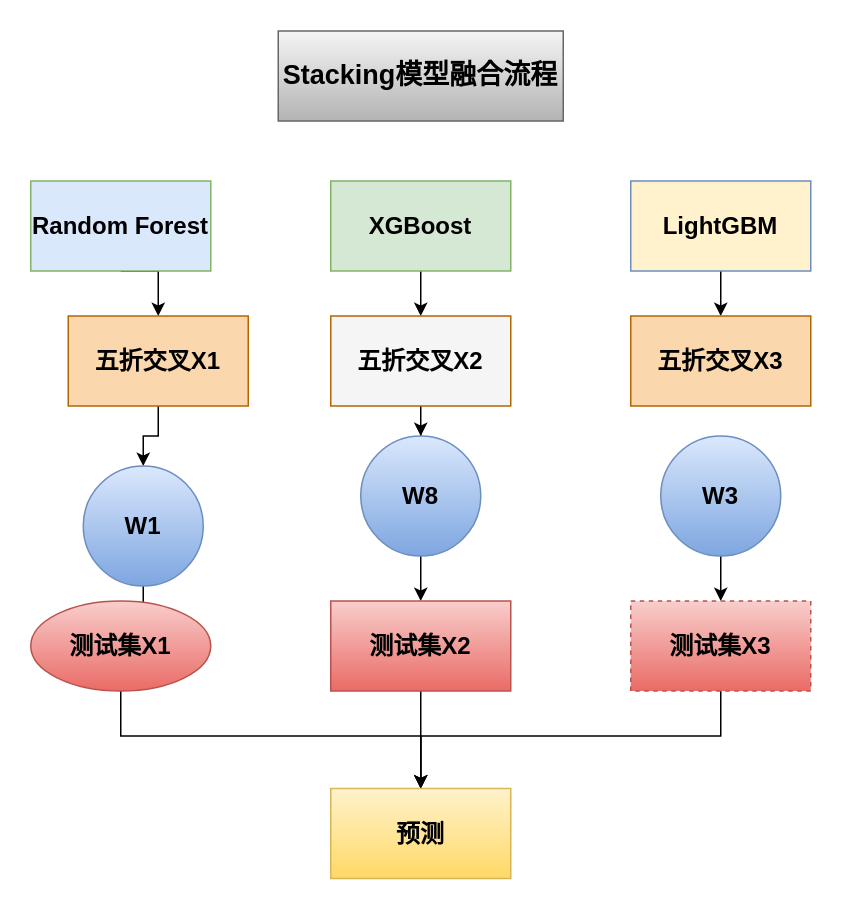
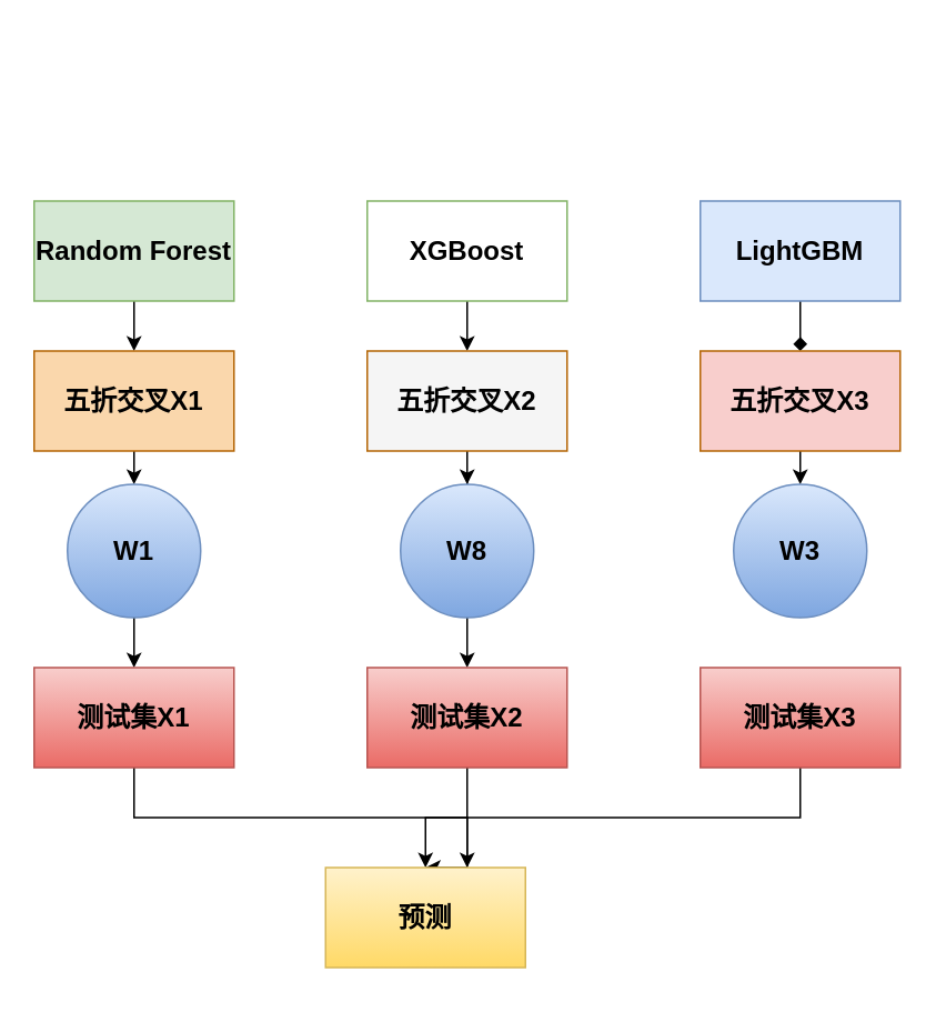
  <mxCell id="0" />
  <mxCell id="1" parent="0" />
- <mxCell id="2" value="&lt;p style=&quot;margin-top: 0pt; margin-bottom: 0pt; margin-left: 0in; text-align: left; direction: ltr; unicode-bidi: embed; word-break: normal; font-size: 18px;&quot;&gt;&lt;span style=&quot;font-size: 18px;&quot;&gt;Stacking&lt;/span&gt;&lt;span style=&quot;font-size: 18px;&quot;&gt;模型融合流程&lt;/span&gt;&lt;/p&gt;" style="rounded=0;whiteSpace=wrap;html=1;gradientColor=#b3b3b3;fillColor=#f5f5f5;strokeColor=#666666;fontStyle=1;fontSize=18;" vertex="1" parent="1"><mxGeometry x="185" y="20" width="190" height="60" as="geometry" /></mxCell>
  <mxCell id="3" style="edgeStyle=orthogonalEdgeStyle;rounded=0;orthogonalLoop=1;jettySize=auto;html=1;exitX=0.5;exitY=1;exitDx=0;exitDy=0;entryX=0.5;entryY=0;entryDx=0;entryDy=0;" edge="1" parent="1" source="4" target="10"><mxGeometry relative="1" as="geometry" /></mxCell>
- <mxCell id="4" value="Random Forest" style="rounded=0;whiteSpace=wrap;html=1;fillColor=#dae8fc;strokeColor=#82b366;fontSize=16;fontStyle=1;" vertex="1" parent="1"><mxGeometry x="20" y="120" width="120" height="60" as="geometry" /></mxCell>
+ <mxCell id="4" value="Random Forest" style="rounded=0;whiteSpace=wrap;html=1;fillColor=#d5e8d4;strokeColor=#82b366;fontSize=16;fontStyle=1" vertex="1" parent="1"><mxGeometry x="20" y="120" width="120" height="60" as="geometry" /></mxCell>
  <mxCell id="5" style="edgeStyle=orthogonalEdgeStyle;rounded=0;orthogonalLoop=1;jettySize=auto;html=1;exitX=0.5;exitY=1;exitDx=0;exitDy=0;entryX=0.5;entryY=0;entryDx=0;entryDy=0;" edge="1" parent="1" source="6" target="12"><mxGeometry relative="1" as="geometry" /></mxCell>
- <mxCell id="6" value="XGBoost" style="rounded=0;whiteSpace=wrap;html=1;fillColor=#d5e8d4;strokeColor=#82b366;fontSize=16;fontStyle=1" vertex="1" parent="1"><mxGeometry x="220" y="120" width="120" height="60" as="geometry" /></mxCell>
- <mxCell id="7" style="edgeStyle=orthogonalEdgeStyle;rounded=0;orthogonalLoop=1;jettySize=auto;html=1;entryX=0.5;entryY=0;entryDx=0;entryDy=0;" edge="1" parent="1" source="8" target="14"><mxGeometry relative="1" as="geometry" /></mxCell>
- <mxCell id="8" value="LightGBM" style="rounded=0;whiteSpace=wrap;html=1;fillColor=#fff2cc;strokeColor=#6c8ebf;fontSize=16;fontStyle=1;" vertex="1" parent="1"><mxGeometry x="420" y="120" width="120" height="60" as="geometry" /></mxCell>
+ <mxCell id="6" value="XGBoost" style="rounded=0;whiteSpace=wrap;html=1;fillColor=#ffffff;strokeColor=#82b366;fontSize=16;fontStyle=1;" vertex="1" parent="1"><mxGeometry x="220" y="120" width="120" height="60" as="geometry" /></mxCell>
+ <mxCell id="7" style="edgeStyle=orthogonalEdgeStyle;rounded=0;orthogonalLoop=1;jettySize=auto;html=1;entryX=0.5;entryY=0;entryDx=0;entryDy=0;endArrow=diamond;" edge="1" parent="1" source="8" target="14"><mxGeometry relative="1" as="geometry" /></mxCell>
+ <mxCell id="8" value="LightGBM" style="rounded=0;whiteSpace=wrap;html=1;fillColor=#dae8fc;strokeColor=#6c8ebf;fontSize=16;fontStyle=1" vertex="1" parent="1"><mxGeometry x="420" y="120" width="120" height="60" as="geometry" /></mxCell>
  <mxCell id="9" style="edgeStyle=orthogonalEdgeStyle;rounded=0;orthogonalLoop=1;jettySize=auto;html=1;exitX=0.5;exitY=1;exitDx=0;exitDy=0;entryX=0.5;entryY=0;entryDx=0;entryDy=0;" edge="1" parent="1" source="10" target="16"><mxGeometry relative="1" as="geometry" /></mxCell>
- <mxCell id="10" value="五折交叉X1" style="rounded=0;whiteSpace=wrap;html=1;fillColor=#fad7ac;strokeColor=#b46504;fontSize=16;fontStyle=1" vertex="1" parent="1"><mxGeometry x="45" y="210" width="120" height="60" as="geometry" /></mxCell>
+ <mxCell id="10" value="五折交叉X1" style="rounded=0;whiteSpace=wrap;html=1;fillColor=#fad7ac;strokeColor=#b46504;fontSize=16;fontStyle=1" vertex="1" parent="1"><mxGeometry x="20" y="210" width="120" height="60" as="geometry" /></mxCell>
  <mxCell id="11" style="edgeStyle=orthogonalEdgeStyle;rounded=0;orthogonalLoop=1;jettySize=auto;html=1;exitX=0.5;exitY=1;exitDx=0;exitDy=0;" edge="1" parent="1" source="12" target="18"><mxGeometry relative="1" as="geometry" /></mxCell>
  <mxCell id="12" value="&lt;font face=&quot;helvetica&quot; style=&quot;font-size: 16px;&quot;&gt;五折交叉X2&lt;/font&gt;" style="rounded=0;whiteSpace=wrap;html=1;fillColor=#f5f5f5;strokeColor=#b46504;fontSize=16;fontStyle=1;" vertex="1" parent="1"><mxGeometry x="220" y="210" width="120" height="60" as="geometry" /></mxCell>
- <mxCell id="14" value="&lt;font face=&quot;helvetica&quot; style=&quot;font-size: 16px;&quot;&gt;五折交叉X3&lt;/font&gt;" style="rounded=0;whiteSpace=wrap;html=1;fillColor=#fad7ac;strokeColor=#b46504;fontSize=16;fontStyle=1" vertex="1" parent="1"><mxGeometry x="420" y="210" width="120" height="60" as="geometry" /></mxCell>
+ <mxCell id="13" value="" style="edgeStyle=orthogonalEdgeStyle;rounded=0;orthogonalLoop=1;jettySize=auto;html=1;" edge="1" parent="1" source="14" target="20"><mxGeometry relative="1" as="geometry"><Array as="points"><mxPoint x="480" y="350" /><mxPoint x="480" y="350" /></Array></mxGeometry></mxCell>
+ <mxCell id="14" value="&lt;font face=&quot;helvetica&quot; style=&quot;font-size: 16px;&quot;&gt;五折交叉X3&lt;/font&gt;" style="rounded=0;whiteSpace=wrap;html=1;fillColor=#f8cecc;strokeColor=#b46504;fontSize=16;fontStyle=1;" vertex="1" parent="1"><mxGeometry x="420" y="210" width="120" height="60" as="geometry" /></mxCell>
  <mxCell id="15" style="edgeStyle=orthogonalEdgeStyle;rounded=0;orthogonalLoop=1;jettySize=auto;html=1;" edge="1" parent="1" source="16" target="22"><mxGeometry relative="1" as="geometry" /></mxCell>
- <mxCell id="16" value="W1" style="ellipse;whiteSpace=wrap;html=1;aspect=fixed;fillColor=#dae8fc;strokeColor=#6c8ebf;gradientColor=#7ea6e0;fontSize=16;fontStyle=1" vertex="1" parent="1"><mxGeometry x="55" y="310" width="80" height="80" as="geometry" /></mxCell>
+ <mxCell id="16" value="W1" style="ellipse;whiteSpace=wrap;html=1;aspect=fixed;fillColor=#dae8fc;strokeColor=#6c8ebf;gradientColor=#7ea6e0;fontSize=16;fontStyle=1" vertex="1" parent="1"><mxGeometry x="40" y="290" width="80" height="80" as="geometry" /></mxCell>
  <mxCell id="17" style="edgeStyle=orthogonalEdgeStyle;rounded=0;orthogonalLoop=1;jettySize=auto;html=1;entryX=0.5;entryY=0;entryDx=0;entryDy=0;" edge="1" parent="1" source="18" target="24"><mxGeometry relative="1" as="geometry" /></mxCell>
  <mxCell id="18" value="W8" style="ellipse;whiteSpace=wrap;html=1;aspect=fixed;gradientColor=#7ea6e0;fillColor=#dae8fc;strokeColor=#6c8ebf;fontSize=16;fontStyle=1" vertex="1" parent="1"><mxGeometry x="240" y="290" width="80" height="80" as="geometry" /></mxCell>
- <mxCell id="19" style="edgeStyle=orthogonalEdgeStyle;rounded=0;orthogonalLoop=1;jettySize=auto;html=1;entryX=0.5;entryY=0;entryDx=0;entryDy=0;" edge="1" parent="1" source="20" target="26"><mxGeometry relative="1" as="geometry" /></mxCell>
  <mxCell id="20" value="W3" style="ellipse;whiteSpace=wrap;html=1;aspect=fixed;gradientColor=#7ea6e0;fillColor=#dae8fc;strokeColor=#6c8ebf;fontSize=16;fontStyle=1" vertex="1" parent="1"><mxGeometry x="440" y="290" width="80" height="80" as="geometry" /></mxCell>
  <mxCell id="21" style="edgeStyle=orthogonalEdgeStyle;rounded=0;orthogonalLoop=1;jettySize=auto;html=1;entryX=0.5;entryY=0;entryDx=0;entryDy=0;" edge="1" parent="1" source="22" target="27"><mxGeometry relative="1" as="geometry"><Array as="points"><mxPoint x="80" y="490" /><mxPoint x="280" y="490" /></Array></mxGeometry></mxCell>
- <mxCell id="22" value="测试集X1" style="ellipse;whiteSpace=wrap;html=1;gradientColor=#ea6b66;fillColor=#f8cecc;strokeColor=#b85450;fontSize=16;fontStyle=1;" vertex="1" parent="1"><mxGeometry x="20" y="400" width="120" height="60" as="geometry" /></mxCell>
+ <mxCell id="22" value="测试集X1" style="rounded=0;whiteSpace=wrap;html=1;gradientColor=#ea6b66;fillColor=#f8cecc;strokeColor=#b85450;fontSize=16;fontStyle=1" vertex="1" parent="1"><mxGeometry x="20" y="400" width="120" height="60" as="geometry" /></mxCell>
  <mxCell id="23" style="edgeStyle=orthogonalEdgeStyle;rounded=0;orthogonalLoop=1;jettySize=auto;html=1;entryX=0.5;entryY=0;entryDx=0;entryDy=0;" edge="1" parent="1" source="24" target="27"><mxGeometry relative="1" as="geometry" /></mxCell>
  <mxCell id="24" value="测试集X2" style="rounded=0;whiteSpace=wrap;html=1;gradientColor=#ea6b66;fillColor=#f8cecc;strokeColor=#b85450;fontSize=16;fontStyle=1" vertex="1" parent="1"><mxGeometry x="220" y="400" width="120" height="60" as="geometry" /></mxCell>
  <mxCell id="25" style="edgeStyle=orthogonalEdgeStyle;rounded=0;orthogonalLoop=1;jettySize=auto;html=1;" edge="1" parent="1" source="26" target="27"><mxGeometry relative="1" as="geometry"><Array as="points"><mxPoint x="480" y="490" /><mxPoint x="280" y="490" /></Array></mxGeometry></mxCell>
- <mxCell id="26" value="测试集X3" style="rounded=0;whiteSpace=wrap;html=1;gradientColor=#ea6b66;fillColor=#f8cecc;strokeColor=#b85450;fontSize=16;fontStyle=1;dashed=1;" vertex="1" parent="1"><mxGeometry x="420" y="400" width="120" height="60" as="geometry" /></mxCell>
- <mxCell id="27" value="预测" style="rounded=0;whiteSpace=wrap;html=1;fillColor=#fff2cc;strokeColor=#d6b656;gradientColor=#ffd966;fontSize=16;fontStyle=1" vertex="1" parent="1"><mxGeometry x="220" y="525" width="120" height="60" as="geometry" /></mxCell>
+ <mxCell id="26" value="测试集X3" style="rounded=0;whiteSpace=wrap;html=1;gradientColor=#ea6b66;fillColor=#f8cecc;strokeColor=#b85450;fontSize=16;fontStyle=1" vertex="1" parent="1"><mxGeometry x="420" y="400" width="120" height="60" as="geometry" /></mxCell>
+ <mxCell id="27" value="预测" style="rounded=0;whiteSpace=wrap;html=1;fillColor=#fff2cc;strokeColor=#d6b656;gradientColor=#ffd966;fontSize=16;fontStyle=1" vertex="1" parent="1"><mxGeometry x="195" y="520" width="120" height="60" as="geometry" /></mxCell>
